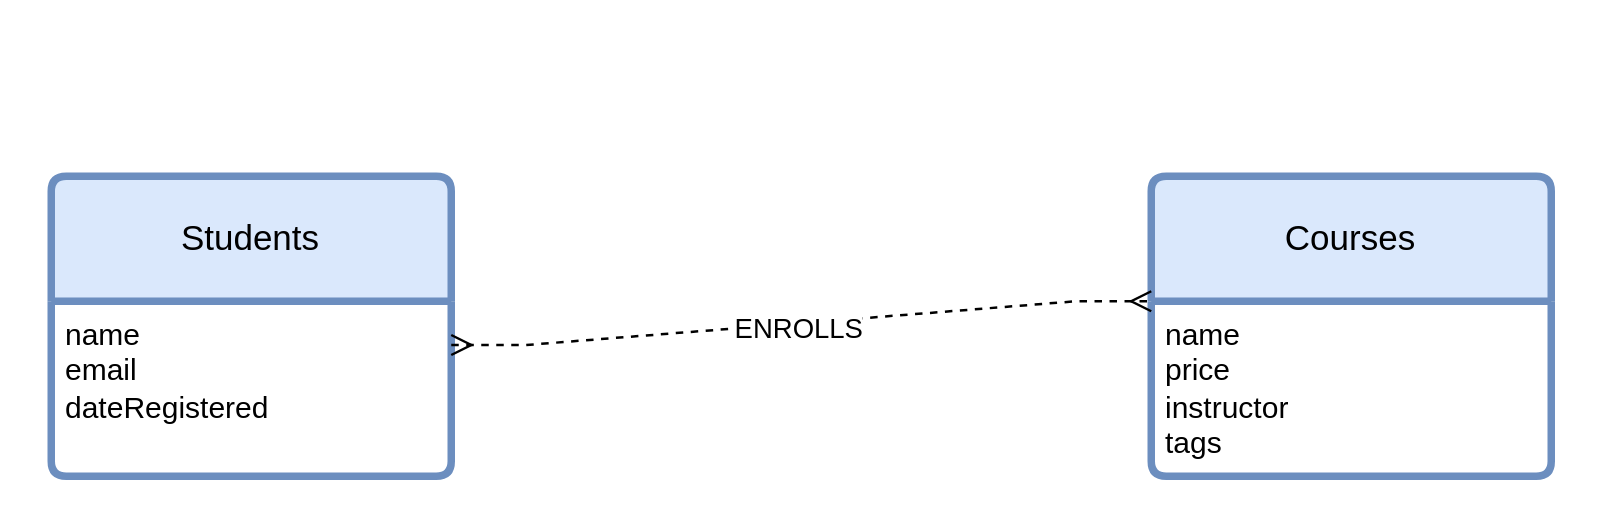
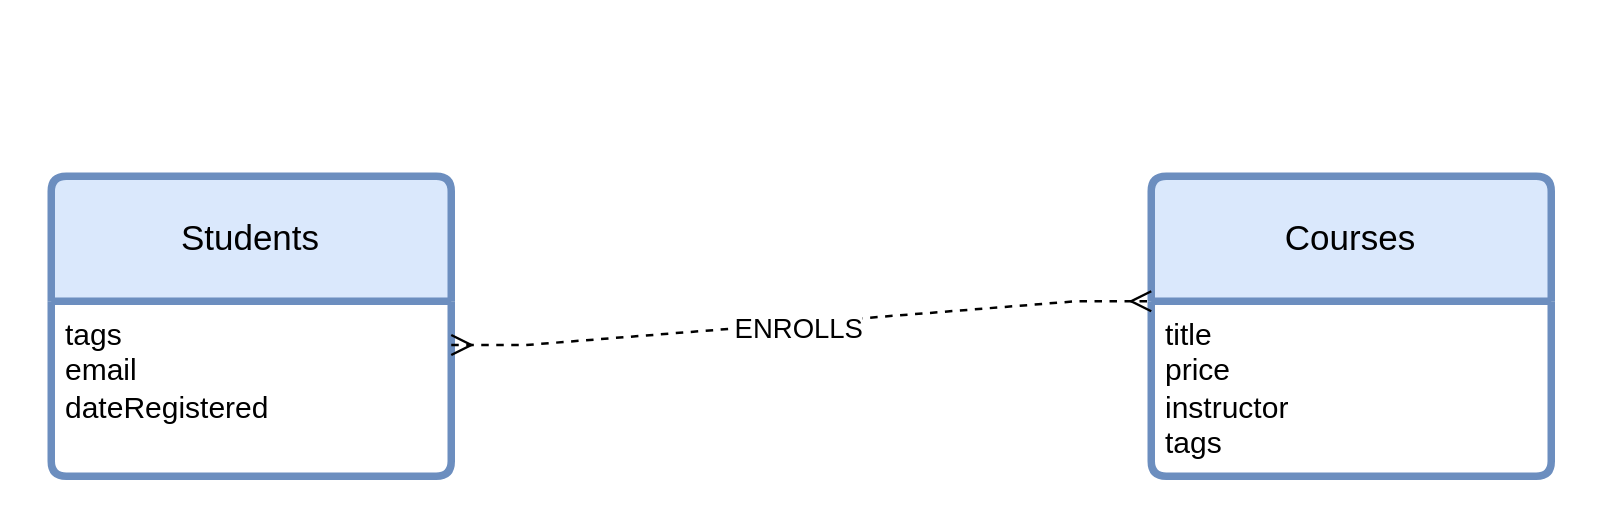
  <mxCell id="0" />
  <mxCell id="1" parent="0" />
  <mxCell id="2" value="Students" style="swimlane;childLayout=stackLayout;horizontal=1;startSize=50;horizontalStack=0;rounded=1;fontSize=14;fontStyle=0;strokeWidth=3;resizeParent=0;resizeLast=1;shadow=0;dashed=0;align=center;arcSize=4;whiteSpace=wrap;html=1;fillColor=#dae8fc;strokeColor=#6c8ebf;perimeterSpacing=2;" vertex="1" parent="1"><mxGeometry x="20" y="70" width="160" height="120" as="geometry" /></mxCell>
- <mxCell id="3" value="name&lt;br&gt;email&lt;br&gt;dateRegistered" style="align=left;strokeColor=none;fillColor=none;spacingLeft=4;fontSize=12;verticalAlign=top;resizable=0;rotatable=0;part=1;html=1;" vertex="1" parent="2"><mxGeometry y="50" width="160" height="70" as="geometry" /></mxCell>
+ <mxCell id="3" value="tags&lt;br&gt;email&lt;br&gt;dateRegistered" style="align=left;strokeColor=none;fillColor=none;spacingLeft=4;fontSize=12;verticalAlign=top;resizable=0;rotatable=0;part=1;html=1;" vertex="1" parent="2"><mxGeometry y="50" width="160" height="70" as="geometry" /></mxCell>
  <mxCell id="4" value="Courses" style="swimlane;childLayout=stackLayout;horizontal=1;startSize=50;horizontalStack=0;rounded=1;fontSize=14;fontStyle=0;strokeWidth=3;resizeParent=0;resizeLast=1;shadow=0;dashed=0;align=center;arcSize=4;whiteSpace=wrap;html=1;fillColor=#dae8fc;strokeColor=#6c8ebf;" vertex="1" parent="1"><mxGeometry x="460" y="70" width="160" height="120" as="geometry" /></mxCell>
- <mxCell id="5" value="name&lt;br&gt;price&lt;br&gt;instructor&lt;br&gt;tags" style="align=left;strokeColor=none;fillColor=none;spacingLeft=4;fontSize=12;verticalAlign=top;resizable=0;rotatable=0;part=1;html=1;" vertex="1" parent="4"><mxGeometry y="50" width="160" height="70" as="geometry" /></mxCell>
+ <mxCell id="5" value="title&lt;br&gt;price&lt;br&gt;instructor&lt;br&gt;tags" style="align=left;strokeColor=none;fillColor=none;spacingLeft=4;fontSize=12;verticalAlign=top;resizable=0;rotatable=0;part=1;html=1;" vertex="1" parent="4"><mxGeometry y="50" width="160" height="70" as="geometry" /></mxCell>
  <mxCell id="6" value="" style="edgeStyle=entityRelationEdgeStyle;fontSize=12;html=1;endArrow=ERmany;startArrow=ERmany;rounded=0;exitX=1;exitY=0.25;exitDx=0;exitDy=0;entryX=0;entryY=0;entryDx=0;entryDy=0;dashed=1;" edge="1" parent="1" source="3" target="5"><mxGeometry width="100" height="100" relative="1" as="geometry"><mxPoint x="250" y="190" as="sourcePoint" /><mxPoint x="350" y="90" as="targetPoint" /><Array as="points"><mxPoint x="250" y="20" /></Array></mxGeometry></mxCell>
  <mxCell id="7" value="ENROLLS" style="edgeLabel;html=1;align=center;verticalAlign=middle;resizable=0;points=[];" vertex="1" connectable="0" parent="6"><mxGeometry x="-0.008" y="-2" relative="1" as="geometry"><mxPoint as="offset" /></mxGeometry></mxCell>
